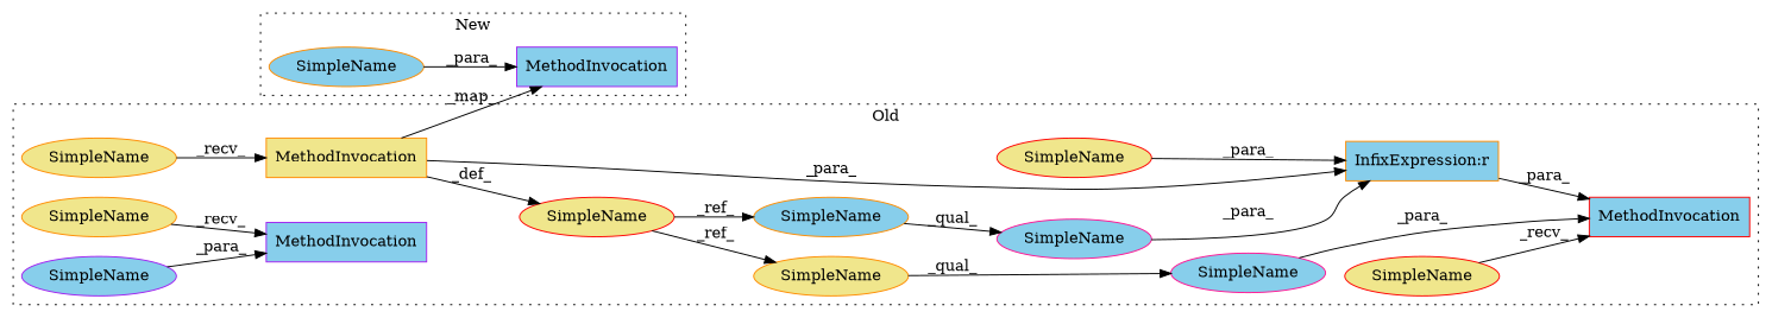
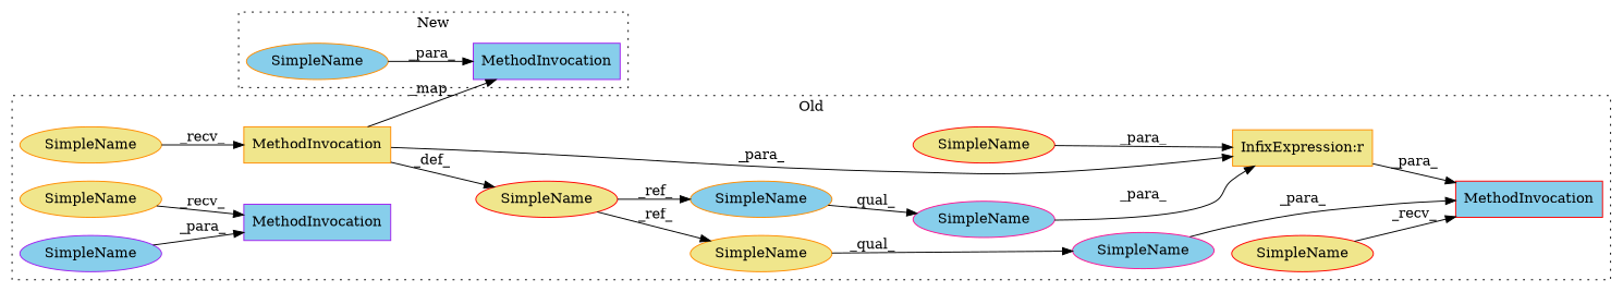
  digraph {
    rankdir=LR
    node [a=42 l=0 s=-1 shape=ellipse style=filled fillcolor=skyblue color=darkorange]
    n1 [a=32 l="0,0" label=MethodInvocation s="-1,-1" shape=box color=red]
    n2 [a=32 l="0,0" label=MethodInvocation s="-1,-1" shape=box fillcolor=khaki]
    n3 [a=32 l="0,0" label=MethodInvocation s="-1,-1" shape=box color=purple]
    n4 [label=SimpleName]
    n5 [label=SimpleName fillcolor=khaki]
    n6 [label=SimpleName fillcolor=khaki color=red]
    n7 [label=SimpleName color=purple]
    n8 [label=SimpleName color=deeppink]
    n9 [label=SimpleName fillcolor=khaki]
    n10 [label=SimpleName fillcolor=khaki color=red]
    n11 [label=SimpleName color=deeppink]
    n12 [label=SimpleName fillcolor=khaki color=red]
    n13 [label=SimpleName fillcolor=khaki]
-   n14 [a=27 label="InfixExpression:r" shape=box]
+   n14 [a=27 label="InfixExpression:r" shape=box fillcolor=khaki]
    n15 [a=32 l="0,0" label=MethodInvocation s="-1,-1" shape=box color=purple]
    n16 [label=SimpleName]
    subgraph cluster_1 {
      label=Old
      style=dotted
      n1
      n2
      n3
      n4
      n5
      n6
      n7
      n8
      n9
      n10
      n11
      n12
      n13
      n14
    }
    subgraph cluster_2 {
      label=New
      style=dotted
      n15
      n16
    }
    n2 -> n12 [label=_def_]
    n2 -> n14 [label=_para_]
    n2 -> n15 [label=_map_]
    n4 -> n8 [label=_qual_]
    n5 -> n2 [label=_recv_]
    n6 -> n14 [label=_para_]
    n7 -> n3 [label=_para_]
    n8 -> n14 [label=_para_]
    n9 -> n11 [label=_qual_]
    n10 -> n1 [label=_recv_]
    n11 -> n1 [label=_para_]
    n12 -> n4 [label=_ref_]
    n12 -> n9 [label=_ref_]
    n13 -> n3 [label=_recv_]
    n14 -> n1 [label=_para_]
    n16 -> n15 [label=_para_]
  }
